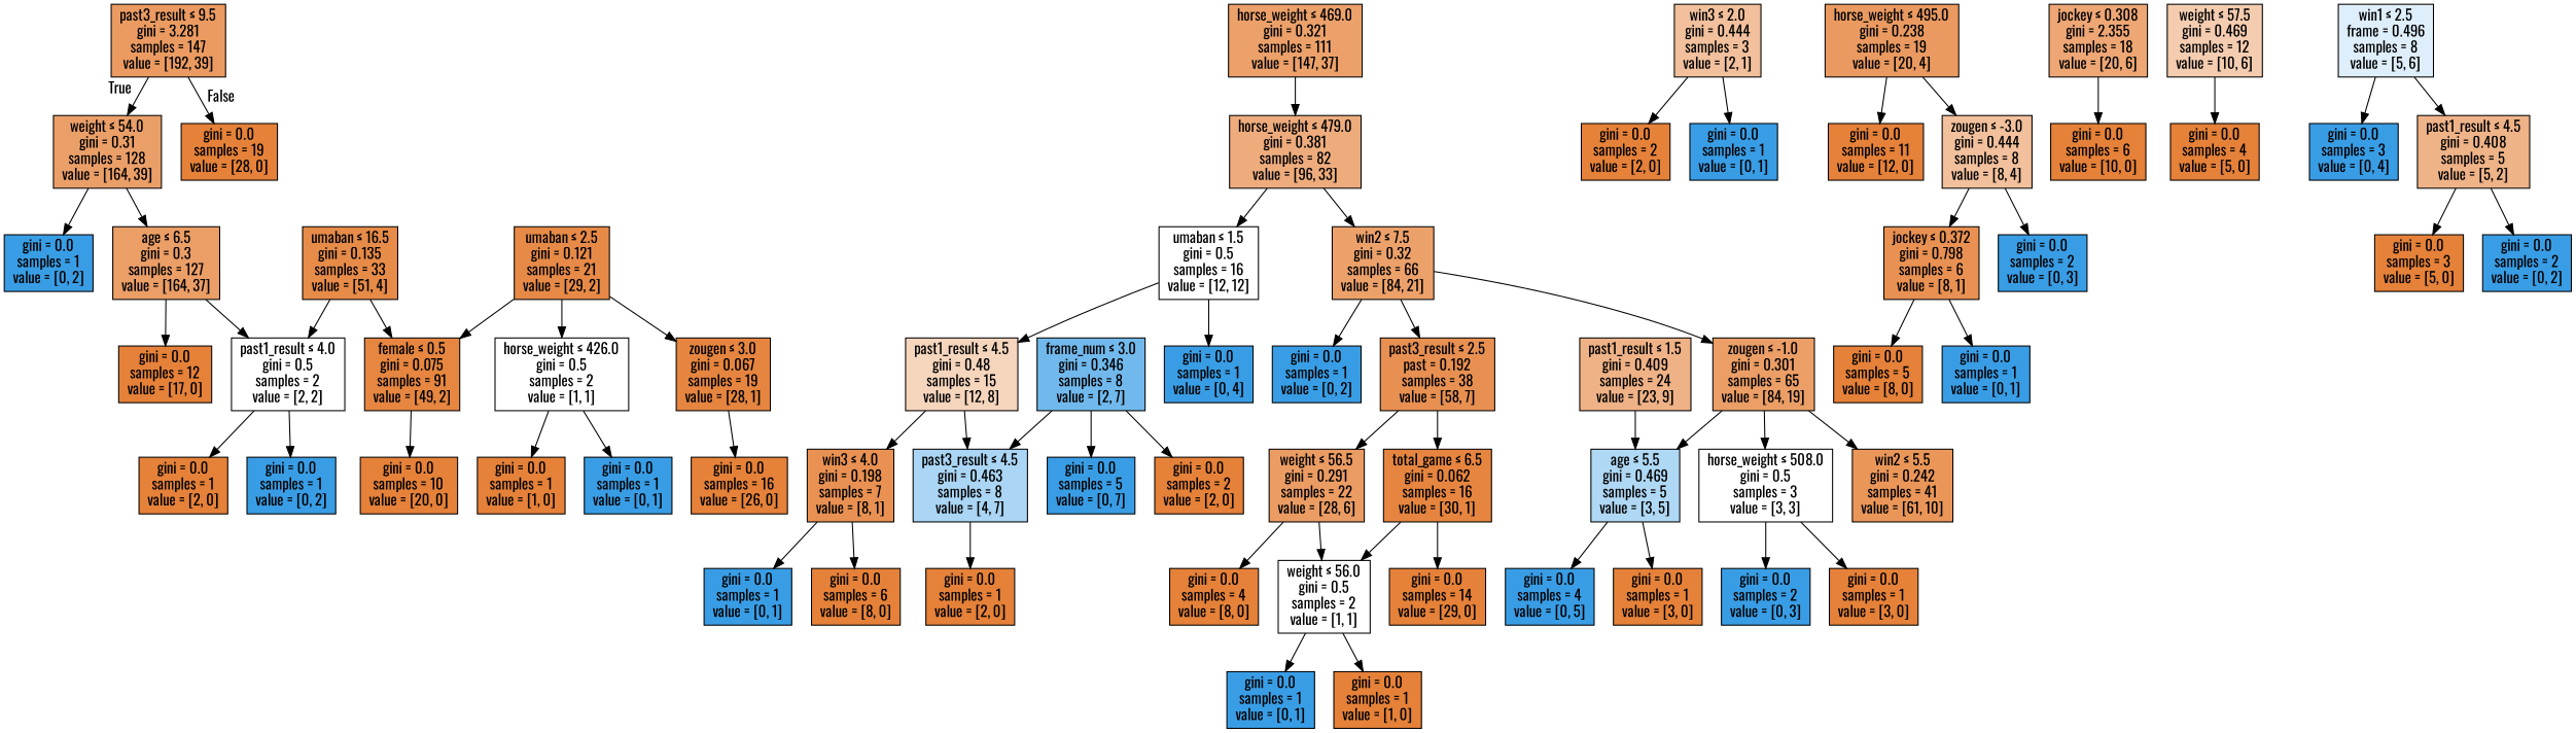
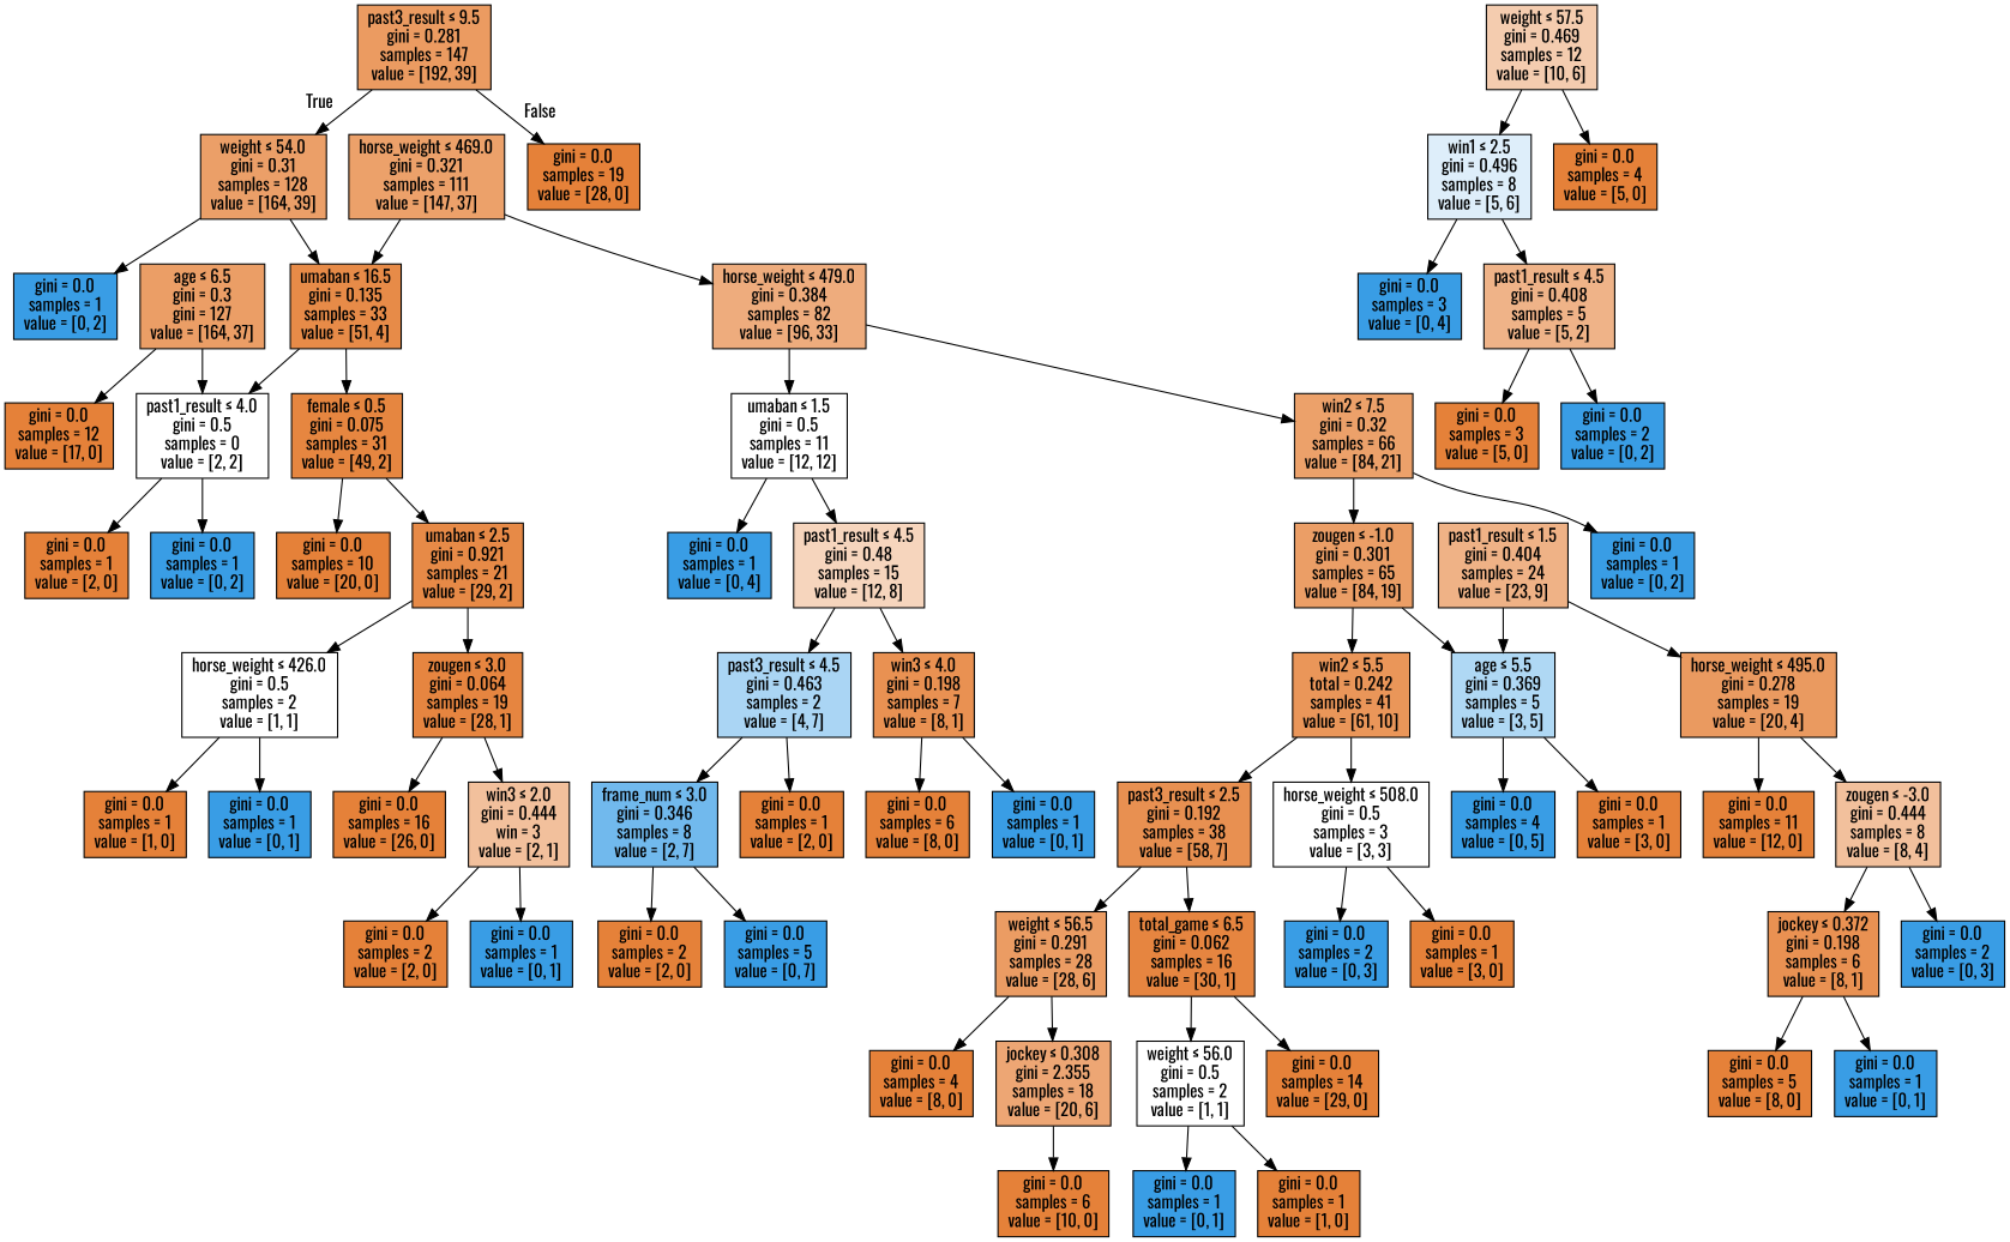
  digraph {
    fontname=Oswald
    node [color=black fillcolor="#e58139ff" fontname=Oswald shape=box style=filled]
    edge [fontname=Oswald]
-   n1 [fillcolor="#e58139cb" label=<past3_result &le; 9.5<br/>gini = 3.281<br/>samples = 147<br/>value = [192, 39]>]
+   n1 [fillcolor="#e58139cb" label=<past3_result &le; 9.5<br/>gini = 0.281<br/>samples = 147<br/>value = [192, 39]>]
    n2 [fillcolor="#e58139c2" label=<weight &le; 54.0<br/>gini = 0.31<br/>samples = 128<br/>value = [164, 39]>]
    n3 [label=<gini = 0.0<br/>samples = 19<br/>value = [28, 0]>]
    n4 [fillcolor="#399de5ff" label=<gini = 0.0<br/>samples = 1<br/>value = [0, 2]>]
-   n5 [fillcolor="#e58139c5" label=<age &le; 6.5<br/>gini = 0.3<br/>samples = 127<br/>value = [164, 37]>]
+   n5 [fillcolor="#e58139c5" label=<age &le; 6.5<br/>gini = 0.3<br/>gini = 127<br/>value = [164, 37]>]
    n6 [label=<gini = 0.0<br/>samples = 12<br/>value = [17, 0]>]
-   n7 [fillcolor="#e5813900" label=<past1_result &le; 4.0<br/>gini = 0.5<br/>samples = 2<br/>value = [2, 2]>]
+   n7 [fillcolor="#e5813900" label=<past1_result &le; 4.0<br/>gini = 0.5<br/>samples = 0<br/>value = [2, 2]>]
    n8 [fillcolor="#e58139bf" label=<horse_weight &le; 469.0<br/>gini = 0.321<br/>samples = 111<br/>value = [147, 37]>]
    n9 [fillcolor="#e58139eb" label=<umaban &le; 16.5<br/>gini = 0.135<br/>samples = 33<br/>value = [51, 4]>]
-   n10 [fillcolor="#e58139a7" label=<horse_weight &le; 479.0<br/>gini = 0.381<br/>samples = 82<br/>value = [96, 33]>]
-   n11 [fillcolor="#e58139f5" label=<female &le; 0.5<br/>gini = 0.075<br/>samples = 91<br/>value = [49, 2]>]
-   n12 [fillcolor="#e5813900" label=<umaban &le; 1.5<br/>gini = 0.5<br/>samples = 16<br/>value = [12, 12]>]
+   n10 [fillcolor="#e58139a7" label=<horse_weight &le; 479.0<br/>gini = 0.384<br/>samples = 82<br/>value = [96, 33]>]
+   n11 [fillcolor="#e58139f5" label=<female &le; 0.5<br/>gini = 0.075<br/>samples = 31<br/>value = [49, 2]>]
+   n12 [fillcolor="#e5813900" label=<umaban &le; 1.5<br/>gini = 0.5<br/>samples = 11<br/>value = [12, 12]>]
    n13 [fillcolor="#e58139bf" label=<win2 &le; 7.5<br/>gini = 0.32<br/>samples = 66<br/>value = [84, 21]>]
    n14 [label=<gini = 0.0<br/>samples = 10<br/>value = [20, 0]>]
-   n15 [fillcolor="#e58139ed" label=<umaban &le; 2.5<br/>gini = 0.121<br/>samples = 21<br/>value = [29, 2]>]
+   n15 [fillcolor="#e58139ed" label=<umaban &le; 2.5<br/>gini = 0.921<br/>samples = 21<br/>value = [29, 2]>]
    n16 [label=<gini = 0.0<br/>samples = 1<br/>value = [2, 0]>]
    n17 [fillcolor="#399de5ff" label=<gini = 0.0<br/>samples = 1<br/>value = [0, 2]>]
    n18 [fillcolor="#e5813900" label=<horse_weight &le; 426.0<br/>gini = 0.5<br/>samples = 2<br/>value = [1, 1]>]
-   n19 [fillcolor="#e58139f6" label=<zougen &le; 3.0<br/>gini = 0.067<br/>samples = 19<br/>value = [28, 1]>]
+   n19 [fillcolor="#e58139f6" label=<zougen &le; 3.0<br/>gini = 0.064<br/>samples = 19<br/>value = [28, 1]>]
    n20 [label=<gini = 0.0<br/>samples = 1<br/>value = [1, 0]>]
    n21 [fillcolor="#399de5ff" label=<gini = 0.0<br/>samples = 1<br/>value = [0, 1]>]
    n22 [label=<gini = 0.0<br/>samples = 16<br/>value = [26, 0]>]
-   n23 [fillcolor="#e581397f" label=<win3 &le; 2.0<br/>gini = 0.444<br/>samples = 3<br/>value = [2, 1]>]
+   n23 [fillcolor="#e581397f" label=<win3 &le; 2.0<br/>gini = 0.444<br/>win = 3<br/>value = [2, 1]>]
    n24 [label=<gini = 0.0<br/>samples = 2<br/>value = [2, 0]>]
    n25 [fillcolor="#399de5ff" label=<gini = 0.0<br/>samples = 1<br/>value = [0, 1]>]
    n26 [fillcolor="#399de5ff" label=<gini = 0.0<br/>samples = 1<br/>value = [0, 4]>]
    n27 [fillcolor="#e5813955" label=<past1_result &le; 4.5<br/>gini = 0.48<br/>samples = 15<br/>value = [12, 8]>]
    n28 [fillcolor="#e58139c5" label=<zougen &le; -1.0<br/>gini = 0.301<br/>samples = 65<br/>value = [84, 19]>]
    n29 [fillcolor="#399de5ff" label=<gini = 0.0<br/>samples = 1<br/>value = [0, 2]>]
-   n30 [fillcolor="#399de56d" label=<past3_result &le; 4.5<br/>gini = 0.463<br/>samples = 8<br/>value = [4, 7]>]
+   n30 [fillcolor="#399de56d" label=<past3_result &le; 4.5<br/>gini = 0.463<br/>samples = 2<br/>value = [4, 7]>]
    n31 [fillcolor="#e58139df" label=<win3 &le; 4.0<br/>gini = 0.198<br/>samples = 7<br/>value = [8, 1]>]
    n32 [fillcolor="#399de5b6" label=<frame_num &le; 3.0<br/>gini = 0.346<br/>samples = 8<br/>value = [2, 7]>]
    n33 [label=<gini = 0.0<br/>samples = 1<br/>value = [2, 0]>]
    n34 [label=<gini = 0.0<br/>samples = 6<br/>value = [8, 0]>]
    n35 [fillcolor="#399de5ff" label=<gini = 0.0<br/>samples = 1<br/>value = [0, 1]>]
    n36 [label=<gini = 0.0<br/>samples = 2<br/>value = [2, 0]>]
    n37 [fillcolor="#399de5ff" label=<gini = 0.0<br/>samples = 5<br/>value = [0, 7]>]
-   n38 [fillcolor="#e58139d5" label=<win2 &le; 5.5<br/>gini = 0.242<br/>samples = 41<br/>value = [61, 10]>]
-   n39 [fillcolor="#399de566" label=<age &le; 5.5<br/>gini = 0.469<br/>samples = 5<br/>value = [3, 5]>]
-   n40 [fillcolor="#e581399b" label=<past1_result &le; 1.5<br/>gini = 0.409<br/>samples = 24<br/>value = [23, 9]>]
-   n41 [fillcolor="#e58139cc" label=<horse_weight &le; 495.0<br/>gini = 0.238<br/>samples = 19<br/>value = [20, 4]>]
-   n42 [fillcolor="#e58139e0" label=<past3_result &le; 2.5<br/>past = 0.192<br/>samples = 38<br/>value = [58, 7]>]
+   n38 [fillcolor="#e58139d5" label=<win2 &le; 5.5<br/>total = 0.242<br/>samples = 41<br/>value = [61, 10]>]
+   n39 [fillcolor="#399de566" label=<age &le; 5.5<br/>gini = 0.369<br/>samples = 5<br/>value = [3, 5]>]
+   n40 [fillcolor="#e581399b" label=<past1_result &le; 1.5<br/>gini = 0.404<br/>samples = 24<br/>value = [23, 9]>]
+   n41 [fillcolor="#e58139cc" label=<horse_weight &le; 495.0<br/>gini = 0.278<br/>samples = 19<br/>value = [20, 4]>]
+   n42 [fillcolor="#e58139e0" label=<past3_result &le; 2.5<br/>gini = 0.192<br/>samples = 38<br/>value = [58, 7]>]
    n43 [fillcolor="#e5813900" label=<horse_weight &le; 508.0<br/>gini = 0.5<br/>samples = 3<br/>value = [3, 3]>]
    n44 [fillcolor="#399de5ff" label=<gini = 0.0<br/>samples = 4<br/>value = [0, 5]>]
    n45 [label=<gini = 0.0<br/>samples = 1<br/>value = [3, 0]>]
    n46 [label=<gini = 0.0<br/>samples = 11<br/>value = [12, 0]>]
    n47 [fillcolor="#e581397f" label=<zougen &le; -3.0<br/>gini = 0.444<br/>samples = 8<br/>value = [8, 4]>]
-   n48 [fillcolor="#e58139df" label=<jockey &le; 0.372<br/>gini = 0.798<br/>samples = 6<br/>value = [8, 1]>]
+   n48 [fillcolor="#e58139df" label=<jockey &le; 0.372<br/>gini = 0.198<br/>samples = 6<br/>value = [8, 1]>]
    n49 [fillcolor="#399de5ff" label=<gini = 0.0<br/>samples = 2<br/>value = [0, 3]>]
    n50 [label=<gini = 0.0<br/>samples = 5<br/>value = [8, 0]>]
    n51 [fillcolor="#399de5ff" label=<gini = 0.0<br/>samples = 1<br/>value = [0, 1]>]
-   n52 [fillcolor="#e58139c8" label=<weight &le; 56.5<br/>gini = 0.291<br/>samples = 22<br/>value = [28, 6]>]
+   n52 [fillcolor="#e58139c8" label=<weight &le; 56.5<br/>gini = 0.291<br/>samples = 28<br/>value = [28, 6]>]
    n53 [fillcolor="#e58139f6" label=<total_game &le; 6.5<br/>gini = 0.062<br/>samples = 16<br/>value = [30, 1]>]
    n54 [fillcolor="#399de5ff" label=<gini = 0.0<br/>samples = 2<br/>value = [0, 3]>]
    n55 [label=<gini = 0.0<br/>samples = 1<br/>value = [3, 0]>]
    n56 [label=<gini = 0.0<br/>samples = 4<br/>value = [8, 0]>]
    n57 [fillcolor="#e58139b3" label=<jockey &le; 0.308<br/>gini = 2.355<br/>samples = 18<br/>value = [20, 6]>]
    n58 [fillcolor="#e5813900" label=<weight &le; 56.0<br/>gini = 0.5<br/>samples = 2<br/>value = [1, 1]>]
    n59 [label=<gini = 0.0<br/>samples = 14<br/>value = [29, 0]>]
    n60 [label=<gini = 0.0<br/>samples = 6<br/>value = [10, 0]>]
    n61 [fillcolor="#e5813966" label=<weight &le; 57.5<br/>gini = 0.469<br/>samples = 12<br/>value = [10, 6]>]
-   n62 [fillcolor="#399de52a" label=<win1 &le; 2.5<br/>frame = 0.496<br/>samples = 8<br/>value = [5, 6]>]
+   n62 [fillcolor="#399de52a" label=<win1 &le; 2.5<br/>gini = 0.496<br/>samples = 8<br/>value = [5, 6]>]
    n63 [label=<gini = 0.0<br/>samples = 4<br/>value = [5, 0]>]
    n64 [fillcolor="#399de5ff" label=<gini = 0.0<br/>samples = 3<br/>value = [0, 4]>]
    n65 [fillcolor="#e5813999" label=<past1_result &le; 4.5<br/>gini = 0.408<br/>samples = 5<br/>value = [5, 2]>]
    n66 [label=<gini = 0.0<br/>samples = 3<br/>value = [5, 0]>]
    n67 [fillcolor="#399de5ff" label=<gini = 0.0<br/>samples = 2<br/>value = [0, 2]>]
    n68 [fillcolor="#399de5ff" label=<gini = 0.0<br/>samples = 1<br/>value = [0, 1]>]
    n69 [label=<gini = 0.0<br/>samples = 1<br/>value = [1, 0]>]
    n1 -> n2 [headlabel=True labelangle=45 labeldistance=2.5]
    n1 -> n3 [headlabel=False labelangle=-45 labeldistance=2.5]
    n2 -> n4
-   n2 -> n5
+   n2 -> n9
    n5 -> n6
    n5 -> n7
    n7 -> n16
    n7 -> n17
+   n8 -> n9
    n8 -> n10
    n9 -> n7
    n9 -> n11
    n10 -> n12
    n10 -> n13
    n11 -> n14
-   n15 -> n11
+   n11 -> n15
    n12 -> n26
    n12 -> n27
    n13 -> n28
    n13 -> n29
    n15 -> n18
    n15 -> n19
    n18 -> n20
    n18 -> n21
    n19 -> n22
+   n19 -> n23
    n23 -> n24
    n23 -> n25
    n27 -> n30
    n27 -> n31
    n28 -> n38
    n28 -> n39
-   n32 -> n30
+   n30 -> n32
    n30 -> n33
    n31 -> n34
    n31 -> n35
    n32 -> n36
    n32 -> n37
-   n13 -> n42
-   n28 -> n43
+   n38 -> n42
+   n38 -> n43
    n39 -> n44
    n39 -> n45
    n40 -> n39
+   n40 -> n41
    n41 -> n46
    n41 -> n47
    n42 -> n52
    n42 -> n53
    n43 -> n54
    n43 -> n55
    n47 -> n48
    n47 -> n49
    n48 -> n50
    n48 -> n51
    n52 -> n56
-   n52 -> n58
+   n52 -> n57
    n53 -> n58
    n53 -> n59
    n57 -> n60
    n58 -> n68
    n58 -> n69
+   n61 -> n62
    n61 -> n63
    n62 -> n64
    n62 -> n65
    n65 -> n66
    n65 -> n67
  }
